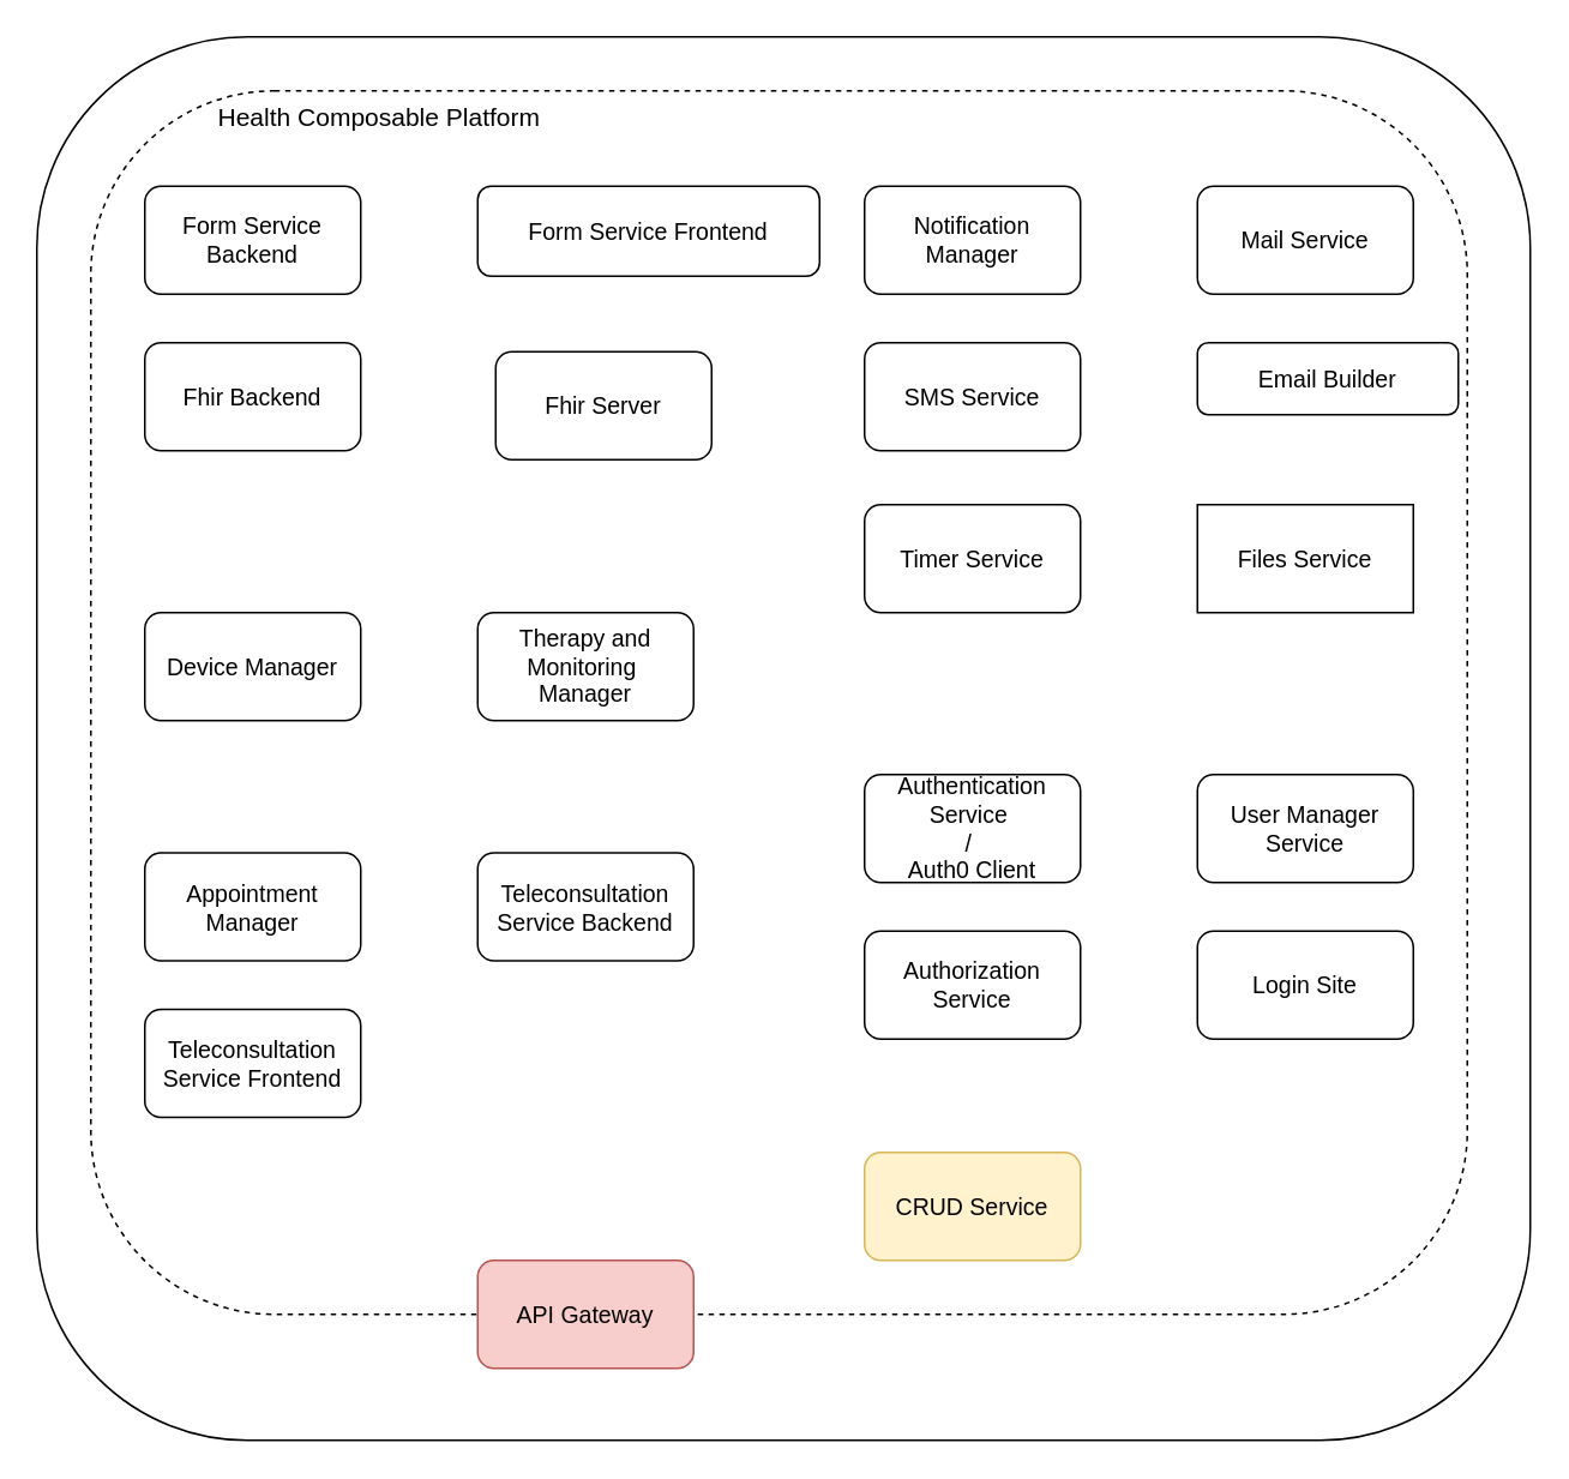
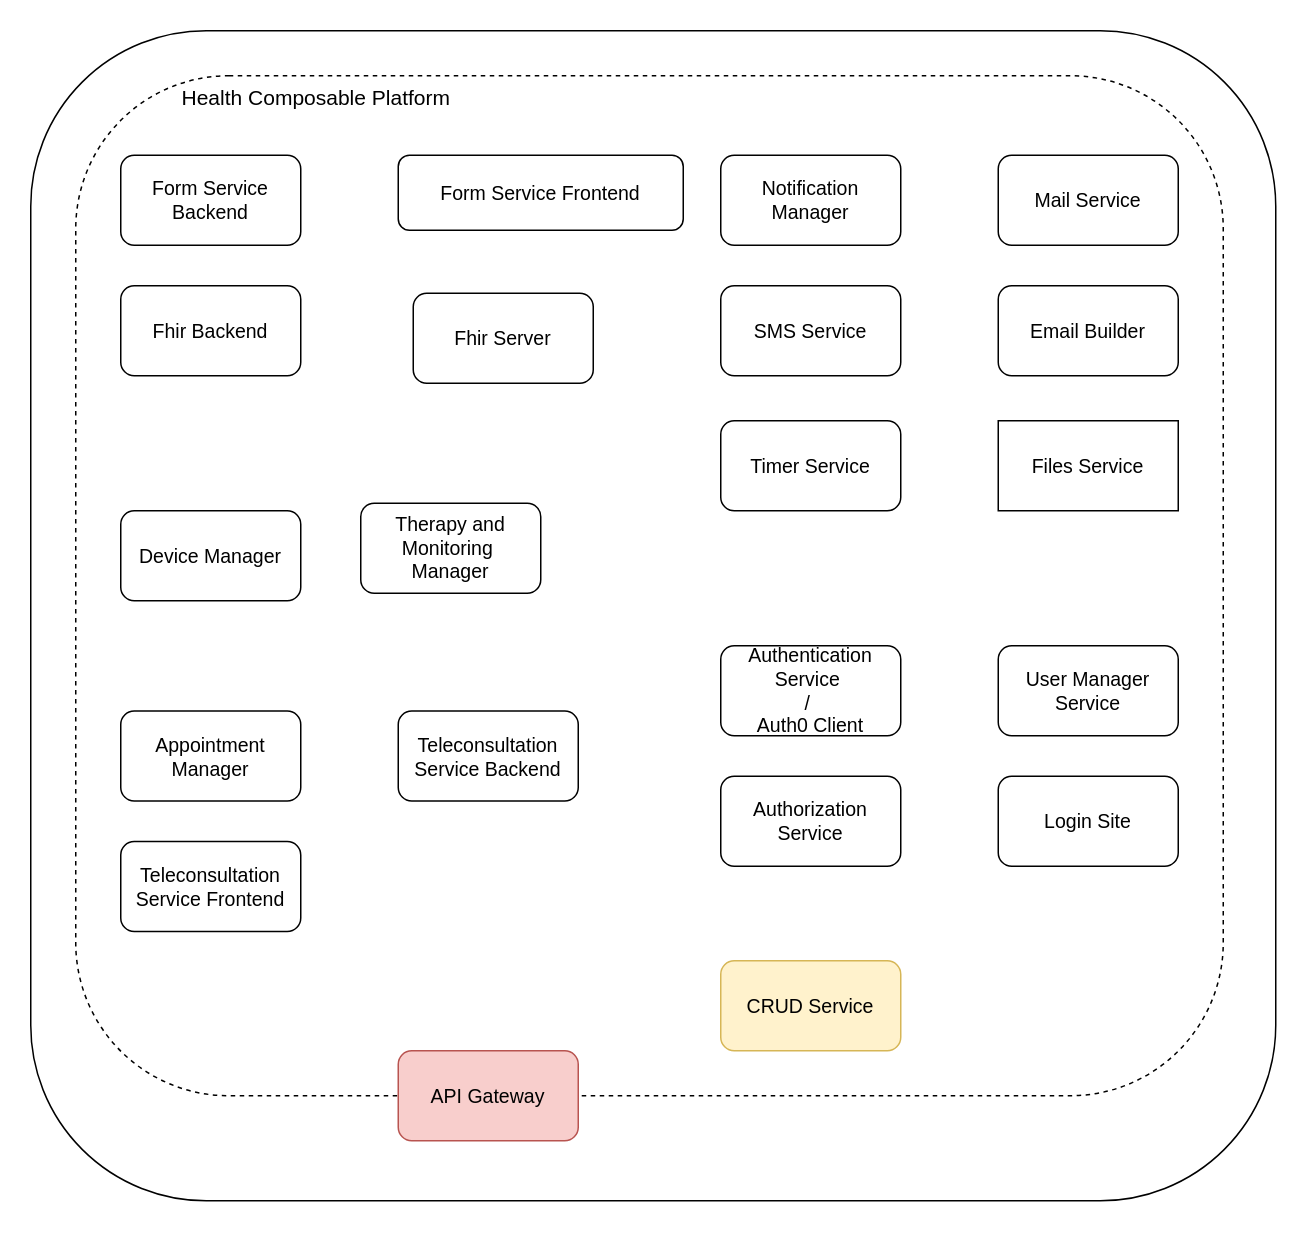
  <mxCell id="0" />
  <mxCell id="1" parent="0" />
  <mxCell id="2" value="" style="rounded=1;whiteSpace=wrap;html=1;fillColor=none;" vertex="1" parent="1"><mxGeometry x="20" y="20" width="830" height="780" as="geometry" /></mxCell>
  <mxCell id="3" value="" style="rounded=1;whiteSpace=wrap;html=1;fillColor=none;dashed=1;" vertex="1" parent="1"><mxGeometry x="50" y="50" width="765" height="680" as="geometry" /></mxCell>
  <mxCell id="4" value="Form Service Backend" style="rounded=1;whiteSpace=wrap;html=1;fontSize=13;" vertex="1" parent="1"><mxGeometry x="80" y="103" width="120" height="60" as="geometry" /></mxCell>
  <mxCell id="5" value="Form Service Frontend" style="rounded=1;whiteSpace=wrap;html=1;fontSize=13;" vertex="1" parent="1"><mxGeometry x="265" y="103" width="190" height="50" as="geometry" /></mxCell>
  <mxCell id="6" value="Device Manager" style="rounded=1;whiteSpace=wrap;html=1;fontSize=13;" vertex="1" parent="1"><mxGeometry x="80" y="340" width="120" height="60" as="geometry" /></mxCell>
- <mxCell id="7" value="Therapy and Monitoring&amp;nbsp; Manager" style="rounded=1;whiteSpace=wrap;html=1;fontSize=13;" vertex="1" parent="1"><mxGeometry x="265" y="340" width="120" height="60" as="geometry" /></mxCell>
+ <mxCell id="7" value="Therapy and Monitoring&amp;nbsp; Manager" style="rounded=1;whiteSpace=wrap;html=1;fontSize=13;" vertex="1" parent="1"><mxGeometry x="240" y="335" width="120" height="60" as="geometry" /></mxCell>
  <mxCell id="8" value="Authentication Service&amp;nbsp;&lt;div&gt;/&amp;nbsp;&lt;div&gt;Auth0 Client&lt;/div&gt;&lt;/div&gt;" style="rounded=1;whiteSpace=wrap;html=1;fontSize=13;" vertex="1" parent="1"><mxGeometry x="480" y="430" width="120" height="60" as="geometry" /></mxCell>
  <mxCell id="9" value="User Manager Service" style="rounded=1;whiteSpace=wrap;html=1;fontSize=13;" vertex="1" parent="1"><mxGeometry x="665" y="430" width="120" height="60" as="geometry" /></mxCell>
  <mxCell id="10" value="Authorization Service" style="rounded=1;whiteSpace=wrap;html=1;fontSize=13;" vertex="1" parent="1"><mxGeometry x="480" y="517" width="120" height="60" as="geometry" /></mxCell>
  <mxCell id="11" value="Login Site" style="rounded=1;whiteSpace=wrap;html=1;fontSize=13;" vertex="1" parent="1"><mxGeometry x="665" y="517" width="120" height="60" as="geometry" /></mxCell>
  <mxCell id="12" value="Appointment Manager" style="rounded=1;whiteSpace=wrap;html=1;fontSize=13;" vertex="1" parent="1"><mxGeometry x="80" y="473.5" width="120" height="60" as="geometry" /></mxCell>
  <mxCell id="13" value="Teleconsultation Service Backend" style="rounded=1;whiteSpace=wrap;html=1;fontSize=13;" vertex="1" parent="1"><mxGeometry x="265" y="473.5" width="120" height="60" as="geometry" /></mxCell>
  <mxCell id="14" value="&lt;span style=&quot;caret-color: rgba(0, 0, 0, 0);&quot;&gt;Teleconsultation Service Frontend&lt;/span&gt;" style="rounded=1;whiteSpace=wrap;html=1;fontSize=13;" vertex="1" parent="1"><mxGeometry x="80" y="560.5" width="120" height="60" as="geometry" /></mxCell>
  <mxCell id="15" value="Notification Manager" style="rounded=1;whiteSpace=wrap;html=1;fontSize=13;" vertex="1" parent="1"><mxGeometry x="480" y="103" width="120" height="60" as="geometry" /></mxCell>
  <mxCell id="16" value="Mail Service" style="rounded=1;whiteSpace=wrap;html=1;fontSize=13;" vertex="1" parent="1"><mxGeometry x="665" y="103" width="120" height="60" as="geometry" /></mxCell>
  <mxCell id="17" value="&lt;span style=&quot;caret-color: rgba(0, 0, 0, 0);&quot;&gt;SMS Service&lt;/span&gt;" style="rounded=1;whiteSpace=wrap;html=1;fontSize=13;" vertex="1" parent="1"><mxGeometry x="480" y="190" width="120" height="60" as="geometry" /></mxCell>
- <mxCell id="18" value="Email Builder" style="rounded=1;whiteSpace=wrap;html=1;fontSize=13;" vertex="1" parent="1"><mxGeometry x="665" y="190" width="145" height="40" as="geometry" /></mxCell>
+ <mxCell id="18" value="Email Builder" style="rounded=1;whiteSpace=wrap;html=1;fontSize=13;" vertex="1" parent="1"><mxGeometry x="665" y="190" width="120" height="60" as="geometry" /></mxCell>
  <mxCell id="19" value="&lt;span style=&quot;caret-color: rgba(0, 0, 0, 0);&quot;&gt;Timer Service&lt;/span&gt;" style="rounded=1;whiteSpace=wrap;html=1;fontSize=13;" vertex="1" parent="1"><mxGeometry x="480" y="280" width="120" height="60" as="geometry" /></mxCell>
  <mxCell id="20" value="&lt;span style=&quot;caret-color: rgba(0, 0, 0, 0);&quot;&gt;Files Service&lt;/span&gt;" style="whiteSpace=wrap;html=1;fontSize=13;rounded=0;" vertex="1" parent="1"><mxGeometry x="665" y="280" width="120" height="60" as="geometry" /></mxCell>
  <mxCell id="21" value="CRUD Service" style="rounded=1;whiteSpace=wrap;html=1;fontSize=13;fillColor=#fff2cc;strokeColor=#d6b656;" vertex="1" parent="1"><mxGeometry x="480" y="640" width="120" height="60" as="geometry" /></mxCell>
  <mxCell id="22" value="Fhir Backend" style="rounded=1;whiteSpace=wrap;html=1;fontSize=13;" vertex="1" parent="1"><mxGeometry x="80" y="190" width="120" height="60" as="geometry" /></mxCell>
  <mxCell id="23" value="Fhir Server" style="rounded=1;whiteSpace=wrap;html=1;fontSize=13;" vertex="1" parent="1"><mxGeometry x="275" y="195" width="120" height="60" as="geometry" /></mxCell>
  <mxCell id="24" value="API Gateway" style="rounded=1;whiteSpace=wrap;html=1;fontSize=13;fillColor=#f8cecc;strokeColor=#b85450;" vertex="1" parent="1"><mxGeometry x="265" y="700" width="120" height="60" as="geometry" /></mxCell>
  <mxCell id="25" value="Health Composable Platform" style="text;html=1;align=center;verticalAlign=middle;resizable=0;points=[];autosize=1;strokeColor=none;fillColor=none;fontSize=14;" vertex="1" parent="1"><mxGeometry x="110" y="50" width="200" height="30" as="geometry" /></mxCell>
